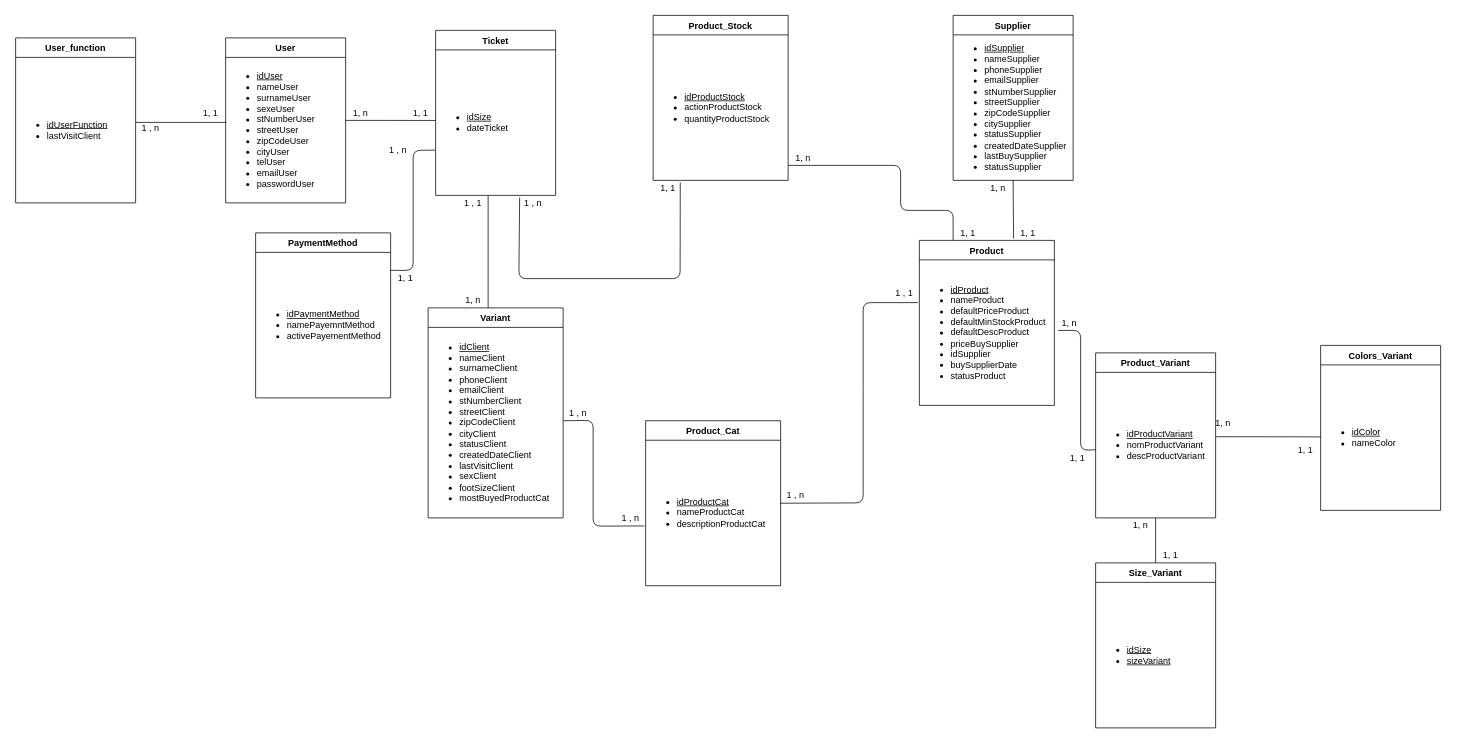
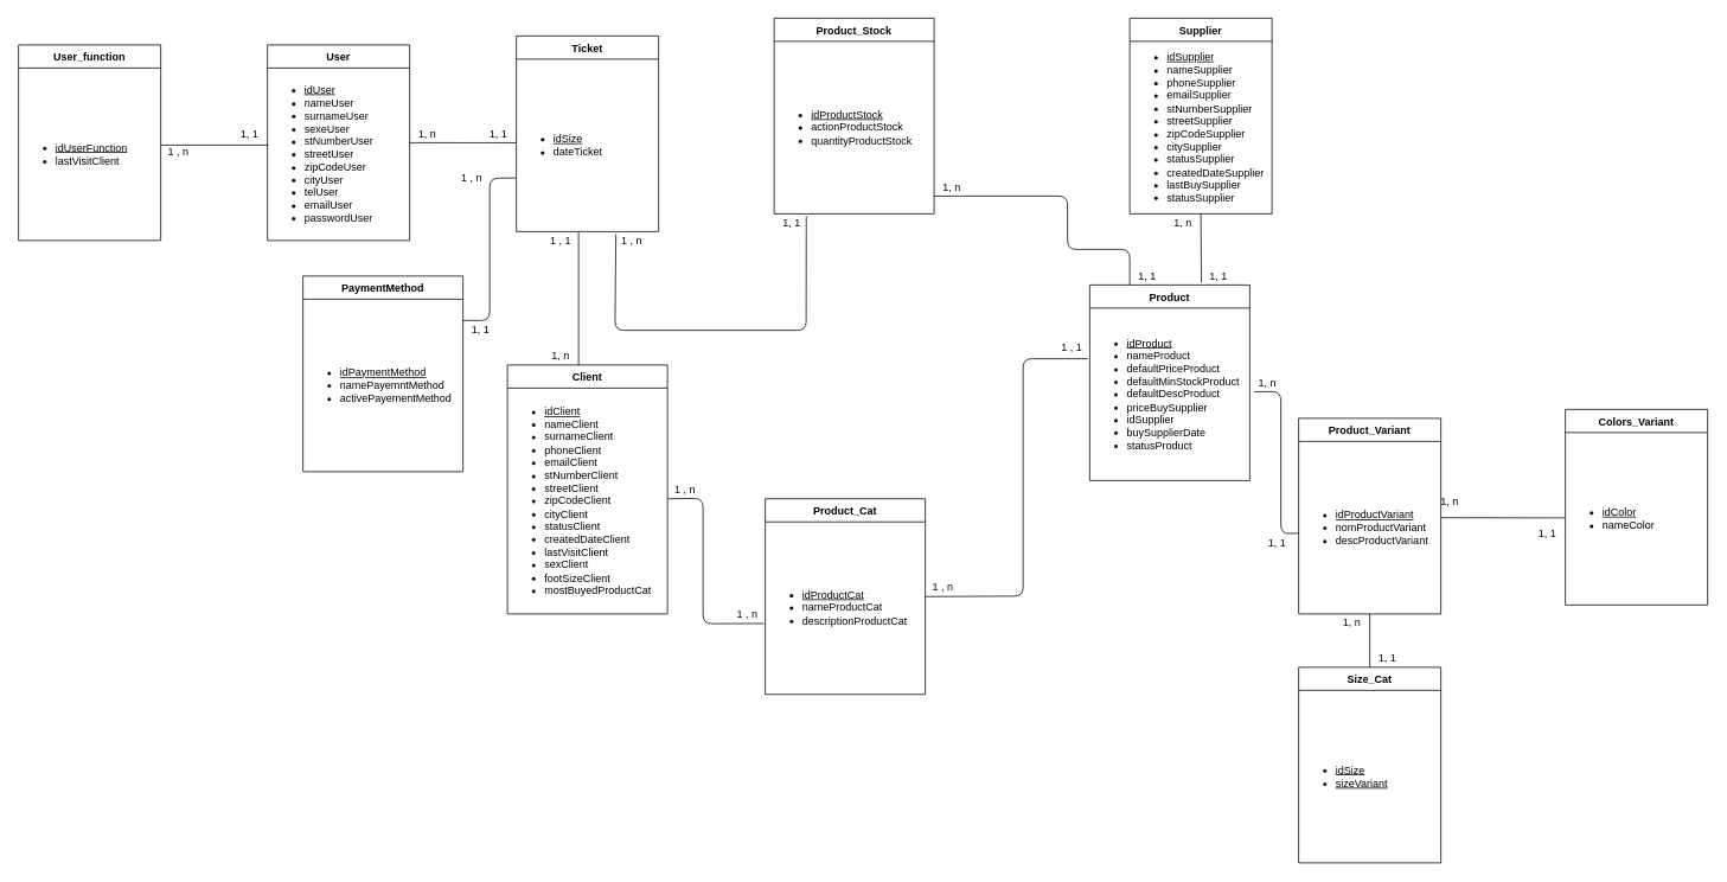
  <mxCell id="0" />
  <mxCell id="1" parent="0" />
- <mxCell id="2" value="Variant" style="swimlane;fontStyle=1;childLayout=stackLayout;horizontal=1;startSize=26;horizontalStack=0;resizeParent=1;resizeLast=0;collapsible=1;marginBottom=0;rounded=0;shadow=0;strokeWidth=1;" parent="1" vertex="1"><mxGeometry x="570" y="410" width="180" height="280" as="geometry"><mxRectangle x="20" y="80" width="160" height="26" as="alternateBounds" /></mxGeometry></mxCell>
+ <mxCell id="2" value="Client" style="swimlane;fontStyle=1;childLayout=stackLayout;horizontal=1;startSize=26;horizontalStack=0;resizeParent=1;resizeLast=0;collapsible=1;marginBottom=0;rounded=0;shadow=0;strokeWidth=1;" parent="1" vertex="1"><mxGeometry x="570" y="410" width="180" height="280" as="geometry"><mxRectangle x="20" y="80" width="160" height="26" as="alternateBounds" /></mxGeometry></mxCell>
  <mxCell id="3" value="&lt;ul&gt;&lt;li&gt;&lt;u&gt;idClient&lt;/u&gt;&lt;/li&gt;&lt;li&gt;nameClient&lt;/li&gt;&lt;li&gt;surnameClient&lt;/li&gt;&lt;li&gt;phoneClient&lt;/li&gt;&lt;li&gt;emailClient&lt;/li&gt;&lt;li&gt;stNumberClient&lt;/li&gt;&lt;li&gt;streetClient&lt;/li&gt;&lt;li&gt;zipCodeClient&lt;/li&gt;&lt;li&gt;cityClient&lt;/li&gt;&lt;li&gt;statusClient&lt;br&gt;&lt;/li&gt;&lt;li&gt;createdDateClient&lt;/li&gt;&lt;li&gt;lastVisitClient&lt;/li&gt;&lt;li&gt;sexClient&lt;/li&gt;&lt;li&gt;footSizeClient&lt;/li&gt;&lt;li&gt;mostBuyedProductCat&lt;/li&gt;&lt;/ul&gt;" style="text;html=1;strokeColor=none;fillColor=none;align=left;verticalAlign=middle;whiteSpace=wrap;rounded=0;" parent="2" vertex="1"><mxGeometry y="26" width="180" height="254" as="geometry" /></mxCell>
  <mxCell id="4" value="Supplier" style="swimlane;fontStyle=1;childLayout=stackLayout;horizontal=1;startSize=26;horizontalStack=0;resizeParent=1;resizeLast=0;collapsible=1;marginBottom=0;rounded=0;shadow=0;strokeWidth=1;" parent="1" vertex="1"><mxGeometry x="1270" y="20" width="160" height="220" as="geometry"><mxRectangle x="20" y="80" width="160" height="26" as="alternateBounds" /></mxGeometry></mxCell>
  <mxCell id="5" value="&lt;ul&gt;&lt;li&gt;&lt;u&gt;idSupplier&lt;/u&gt;&lt;/li&gt;&lt;li&gt;nameSupplier&lt;/li&gt;&lt;li&gt;phoneSupplier&lt;/li&gt;&lt;li&gt;emailSupplier&lt;/li&gt;&lt;li&gt;stNumberSupplier&lt;/li&gt;&lt;li&gt;streetSupplier&lt;/li&gt;&lt;li&gt;zipCodeSupplier&lt;/li&gt;&lt;li&gt;citySupplier&lt;/li&gt;&lt;li&gt;statusSupplier&lt;/li&gt;&lt;li&gt;createdDateSupplier&lt;/li&gt;&lt;li&gt;lastBuySupplier&lt;/li&gt;&lt;li&gt;statusSupplier&lt;/li&gt;&lt;/ul&gt;" style="text;html=1;strokeColor=none;fillColor=none;align=left;verticalAlign=middle;whiteSpace=wrap;rounded=0;" parent="4" vertex="1"><mxGeometry y="26" width="160" height="194" as="geometry" /></mxCell>
  <mxCell id="6" value="Product" style="swimlane;fontStyle=1;childLayout=stackLayout;horizontal=1;startSize=26;horizontalStack=0;resizeParent=1;resizeLast=0;collapsible=1;marginBottom=0;rounded=0;shadow=0;strokeWidth=1;" parent="1" vertex="1"><mxGeometry x="1225" y="320" width="180" height="220" as="geometry"><mxRectangle x="20" y="80" width="160" height="26" as="alternateBounds" /></mxGeometry></mxCell>
  <mxCell id="7" value="&lt;ul&gt;&lt;li&gt;&lt;u&gt;idProduct&lt;/u&gt;&lt;/li&gt;&lt;li&gt;nameProduct&lt;/li&gt;&lt;li&gt;&lt;span&gt;defaultPriceProduct&lt;/span&gt;&lt;br&gt;&lt;/li&gt;&lt;li&gt;defaultMinStockProduct&lt;/li&gt;&lt;li&gt;defaultDescProduct&lt;br&gt;&lt;/li&gt;&lt;li&gt;&lt;span&gt;priceBuySupplier&lt;/span&gt;&lt;br&gt;&lt;/li&gt;&lt;li&gt;idSupplier&lt;/li&gt;&lt;li&gt;buySupplierDate&lt;/li&gt;&lt;li&gt;statusProduct&lt;/li&gt;&lt;/ul&gt;" style="text;html=1;strokeColor=none;fillColor=none;align=left;verticalAlign=middle;whiteSpace=wrap;rounded=0;" parent="6" vertex="1"><mxGeometry y="26" width="180" height="194" as="geometry" /></mxCell>
  <mxCell id="8" value="Product_Cat" style="swimlane;fontStyle=1;childLayout=stackLayout;horizontal=1;startSize=26;horizontalStack=0;resizeParent=1;resizeLast=0;collapsible=1;marginBottom=0;rounded=0;shadow=0;strokeWidth=1;" parent="1" vertex="1"><mxGeometry x="860" y="560.48" width="180" height="220" as="geometry"><mxRectangle x="20" y="80" width="160" height="26" as="alternateBounds" /></mxGeometry></mxCell>
  <mxCell id="9" value="&lt;ul&gt;&lt;li&gt;&lt;u&gt;idProductCat&lt;/u&gt;&lt;/li&gt;&lt;li&gt;nameProductCat&lt;/li&gt;&lt;li&gt;descriptionProductCat&lt;/li&gt;&lt;/ul&gt;" style="text;html=1;strokeColor=none;fillColor=none;align=left;verticalAlign=middle;whiteSpace=wrap;rounded=0;" parent="8" vertex="1"><mxGeometry y="26" width="180" height="194" as="geometry" /></mxCell>
  <mxCell id="10" value="Product_Variant" style="swimlane;fontStyle=1;childLayout=stackLayout;horizontal=1;startSize=26;horizontalStack=0;resizeParent=1;resizeLast=0;collapsible=1;marginBottom=0;rounded=0;shadow=0;strokeWidth=1;" parent="1" vertex="1"><mxGeometry x="1460" y="470" width="160" height="220" as="geometry"><mxRectangle x="20" y="80" width="160" height="26" as="alternateBounds" /></mxGeometry></mxCell>
  <mxCell id="11" value="&lt;ul&gt;&lt;li&gt;&lt;u&gt;idProductVariant&lt;/u&gt;&lt;/li&gt;&lt;li&gt;nomProductVariant&lt;/li&gt;&lt;li&gt;descP&lt;span&gt;roductVariant&lt;/span&gt;&lt;/li&gt;&lt;/ul&gt;" style="text;html=1;strokeColor=none;fillColor=none;align=left;verticalAlign=middle;whiteSpace=wrap;rounded=0;" parent="10" vertex="1"><mxGeometry y="26" width="160" height="194" as="geometry" /></mxCell>
  <mxCell id="12" value="Product_Stock" style="swimlane;fontStyle=1;childLayout=stackLayout;horizontal=1;startSize=26;horizontalStack=0;resizeParent=1;resizeLast=0;collapsible=1;marginBottom=0;rounded=0;shadow=0;strokeWidth=1;" parent="1" vertex="1"><mxGeometry x="870" y="20" width="180" height="220" as="geometry"><mxRectangle x="20" y="80" width="160" height="26" as="alternateBounds" /></mxGeometry></mxCell>
  <mxCell id="13" value="&lt;ul&gt;&lt;li&gt;&lt;u&gt;idProductStock&lt;/u&gt;&lt;/li&gt;&lt;li&gt;actionProductStock&lt;/li&gt;&lt;li&gt;quantityProductStock&lt;/li&gt;&lt;/ul&gt;" style="text;html=1;strokeColor=none;fillColor=none;align=left;verticalAlign=middle;whiteSpace=wrap;rounded=0;" parent="12" vertex="1"><mxGeometry y="26" width="180" height="194" as="geometry" /></mxCell>
  <mxCell id="14" value="1, 1" style="text;html=1;strokeColor=none;fillColor=none;align=center;verticalAlign=middle;whiteSpace=wrap;rounded=0;" parent="1" vertex="1"><mxGeometry x="1350" y="300" width="40" height="20" as="geometry" /></mxCell>
  <mxCell id="15" value="1, n" style="text;html=1;strokeColor=none;fillColor=none;align=center;verticalAlign=middle;whiteSpace=wrap;rounded=0;" parent="1" vertex="1"><mxGeometry x="1310" y="240" width="40" height="20" as="geometry" /></mxCell>
  <mxCell id="16" value="" style="endArrow=none;html=1;exitX=0;exitY=0.532;exitDx=0;exitDy=0;exitPerimeter=0;entryX=1.028;entryY=0.485;entryDx=0;entryDy=0;entryPerimeter=0;" parent="1" source="11" target="7" edge="1"><mxGeometry width="50" height="50" relative="1" as="geometry"><mxPoint x="1150" y="440" as="sourcePoint" /><mxPoint x="1224" y="560" as="targetPoint" /><Array as="points"><mxPoint x="1440" y="600" /><mxPoint x="1440" y="440" /></Array></mxGeometry></mxCell>
  <mxCell id="17" value="1, n" style="text;html=1;strokeColor=none;fillColor=none;align=center;verticalAlign=middle;whiteSpace=wrap;rounded=0;" parent="1" vertex="1"><mxGeometry x="1405" y="420" width="40" height="20" as="geometry" /></mxCell>
  <mxCell id="18" value="1, 1" style="text;html=1;strokeColor=none;fillColor=none;align=center;verticalAlign=middle;whiteSpace=wrap;rounded=0;" parent="1" vertex="1"><mxGeometry x="1416.48" y="600" width="40" height="20" as="geometry" /></mxCell>
  <mxCell id="19" value="" style="endArrow=none;html=1;exitX=0.999;exitY=0.433;exitDx=0;exitDy=0;exitPerimeter=0;" parent="1" source="9" edge="1"><mxGeometry width="50" height="50" relative="1" as="geometry"><mxPoint x="1115" y="420" as="sourcePoint" /><mxPoint x="1223" y="403" as="targetPoint" /><Array as="points"><mxPoint x="1150" y="670" /><mxPoint x="1150" y="530" /><mxPoint x="1150" y="403" /></Array></mxGeometry></mxCell>
  <mxCell id="20" value="" style="endArrow=none;html=1;entryX=0.5;entryY=1;entryDx=0;entryDy=0;exitX=0.698;exitY=-0.011;exitDx=0;exitDy=0;exitPerimeter=0;" parent="1" source="6" target="5" edge="1"><mxGeometry width="50" height="50" relative="1" as="geometry"><mxPoint x="1355" y="320" as="sourcePoint" /><mxPoint x="1405" y="270" as="targetPoint" /></mxGeometry></mxCell>
  <mxCell id="21" value="1 , n" style="text;html=1;strokeColor=none;fillColor=none;align=center;verticalAlign=middle;whiteSpace=wrap;rounded=0;" parent="1" vertex="1"><mxGeometry x="1040" y="650" width="40" height="20" as="geometry" /></mxCell>
  <mxCell id="22" value="1 , 1" style="text;html=1;strokeColor=none;fillColor=none;align=center;verticalAlign=middle;whiteSpace=wrap;rounded=0;" parent="1" vertex="1"><mxGeometry x="1185" y="380" width="40" height="20" as="geometry" /></mxCell>
  <mxCell id="23" value="Colors_Variant" style="swimlane;fontStyle=1;childLayout=stackLayout;horizontal=1;startSize=26;horizontalStack=0;resizeParent=1;resizeLast=0;collapsible=1;marginBottom=0;rounded=0;shadow=0;strokeWidth=1;" parent="1" vertex="1"><mxGeometry x="1760" y="460" width="160" height="220" as="geometry"><mxRectangle x="20" y="80" width="160" height="26" as="alternateBounds" /></mxGeometry></mxCell>
  <mxCell id="24" value="&lt;ul&gt;&lt;li&gt;&lt;u&gt;idColor&lt;/u&gt;&lt;/li&gt;&lt;li&gt;nameColor&lt;/li&gt;&lt;/ul&gt;" style="text;html=1;strokeColor=none;fillColor=none;align=left;verticalAlign=middle;whiteSpace=wrap;rounded=0;" parent="23" vertex="1"><mxGeometry y="26" width="160" height="194" as="geometry" /></mxCell>
  <mxCell id="25" value="" style="endArrow=none;html=1;entryX=1.004;entryY=0.442;entryDx=0;entryDy=0;entryPerimeter=0;" parent="1" target="11" edge="1"><mxGeometry width="50" height="50" relative="1" as="geometry"><mxPoint x="1760" y="582" as="sourcePoint" /><mxPoint x="990" y="663" as="targetPoint" /></mxGeometry></mxCell>
  <mxCell id="26" value="1, 1" style="text;html=1;strokeColor=none;fillColor=none;align=center;verticalAlign=middle;whiteSpace=wrap;rounded=0;" parent="1" vertex="1"><mxGeometry x="1720" y="590" width="40" height="20" as="geometry" /></mxCell>
  <mxCell id="27" value="1, n" style="text;html=1;strokeColor=none;fillColor=none;align=center;verticalAlign=middle;whiteSpace=wrap;rounded=0;" parent="1" vertex="1"><mxGeometry x="1610" y="554" width="40" height="20" as="geometry" /></mxCell>
- <mxCell id="28" value="Size_Variant" style="swimlane;fontStyle=1;childLayout=stackLayout;horizontal=1;startSize=26;horizontalStack=0;resizeParent=1;resizeLast=0;collapsible=1;marginBottom=0;rounded=0;shadow=0;strokeWidth=1;" parent="1" vertex="1"><mxGeometry x="1460" y="750" width="160" height="220" as="geometry"><mxRectangle x="20" y="80" width="160" height="26" as="alternateBounds" /></mxGeometry></mxCell>
+ <mxCell id="28" value="Size_Cat" style="swimlane;fontStyle=1;childLayout=stackLayout;horizontal=1;startSize=26;horizontalStack=0;resizeParent=1;resizeLast=0;collapsible=1;marginBottom=0;rounded=0;shadow=0;strokeWidth=1;" parent="1" vertex="1"><mxGeometry x="1460" y="750" width="160" height="220" as="geometry"><mxRectangle x="20" y="80" width="160" height="26" as="alternateBounds" /></mxGeometry></mxCell>
  <mxCell id="29" value="&lt;ul&gt;&lt;li&gt;&lt;u&gt;idSize&lt;/u&gt;&lt;/li&gt;&lt;li&gt;&lt;u&gt;sizeVariant&lt;/u&gt;&lt;/li&gt;&lt;/ul&gt;" style="text;html=1;strokeColor=none;fillColor=none;align=left;verticalAlign=middle;whiteSpace=wrap;rounded=0;" parent="28" vertex="1"><mxGeometry y="26" width="160" height="194" as="geometry" /></mxCell>
  <mxCell id="30" value="" style="endArrow=none;html=1;exitX=0.5;exitY=0;exitDx=0;exitDy=0;entryX=0.5;entryY=1;entryDx=0;entryDy=0;" parent="1" source="28" target="11" edge="1"><mxGeometry width="50" height="50" relative="1" as="geometry"><mxPoint x="1030" y="810" as="sourcePoint" /><mxPoint x="1080" y="760" as="targetPoint" /></mxGeometry></mxCell>
  <mxCell id="31" value="1, 1" style="text;html=1;strokeColor=none;fillColor=none;align=center;verticalAlign=middle;whiteSpace=wrap;rounded=0;" parent="1" vertex="1"><mxGeometry x="1540" y="730" width="40" height="20" as="geometry" /></mxCell>
  <mxCell id="32" value="1, n" style="text;html=1;strokeColor=none;fillColor=none;align=center;verticalAlign=middle;whiteSpace=wrap;rounded=0;" parent="1" vertex="1"><mxGeometry x="1500" y="690" width="40" height="20" as="geometry" /></mxCell>
  <mxCell id="33" value="User" style="swimlane;fontStyle=1;childLayout=stackLayout;horizontal=1;startSize=26;horizontalStack=0;resizeParent=1;resizeLast=0;collapsible=1;marginBottom=0;rounded=0;shadow=0;strokeWidth=1;" parent="1" vertex="1"><mxGeometry x="300" y="50" width="160" height="220" as="geometry"><mxRectangle x="20" y="80" width="160" height="26" as="alternateBounds" /></mxGeometry></mxCell>
  <mxCell id="34" value="&lt;ul&gt;&lt;li&gt;&lt;u&gt;idUser&lt;/u&gt;&lt;/li&gt;&lt;li&gt;nameUser&lt;/li&gt;&lt;li&gt;surnameUser&lt;/li&gt;&lt;li&gt;sexeUser&lt;/li&gt;&lt;li&gt;stNumberUser&lt;/li&gt;&lt;li&gt;streetUser&lt;/li&gt;&lt;li&gt;zipCodeUser&lt;/li&gt;&lt;li&gt;cityUser&lt;/li&gt;&lt;li&gt;telUser&lt;/li&gt;&lt;li&gt;emailUser&lt;/li&gt;&lt;li&gt;passwordUser&lt;/li&gt;&lt;/ul&gt;" style="text;html=1;strokeColor=none;fillColor=none;align=left;verticalAlign=middle;whiteSpace=wrap;rounded=0;" parent="33" vertex="1"><mxGeometry y="26" width="160" height="194" as="geometry" /></mxCell>
  <mxCell id="35" value="Ticket" style="swimlane;fontStyle=1;childLayout=stackLayout;horizontal=1;startSize=26;horizontalStack=0;resizeParent=1;resizeLast=0;collapsible=1;marginBottom=0;rounded=0;shadow=0;strokeWidth=1;" parent="1" vertex="1"><mxGeometry x="580" y="40" width="160" height="220" as="geometry"><mxRectangle x="20" y="80" width="160" height="26" as="alternateBounds" /></mxGeometry></mxCell>
  <mxCell id="36" value="&lt;ul&gt;&lt;li&gt;&lt;u&gt;idSize&lt;/u&gt;&lt;/li&gt;&lt;li&gt;dateTicket&lt;/li&gt;&lt;/ul&gt;" style="text;html=1;strokeColor=none;fillColor=none;align=left;verticalAlign=middle;whiteSpace=wrap;rounded=0;" parent="35" vertex="1"><mxGeometry y="26" width="160" height="194" as="geometry" /></mxCell>
  <mxCell id="37" value="" style="endArrow=none;html=1;entryX=0.25;entryY=0;entryDx=0;entryDy=0;" parent="1" target="6" edge="1"><mxGeometry width="50" height="50" relative="1" as="geometry"><mxPoint x="1050" y="220" as="sourcePoint" /><mxPoint x="1260" y="300" as="targetPoint" /><Array as="points"><mxPoint x="1200" y="220" /><mxPoint x="1200" y="280" /><mxPoint x="1270" y="280" /></Array></mxGeometry></mxCell>
  <mxCell id="38" value="1, n" style="text;html=1;strokeColor=none;fillColor=none;align=center;verticalAlign=middle;whiteSpace=wrap;rounded=0;" parent="1" vertex="1"><mxGeometry x="1050" y="200" width="40" height="20" as="geometry" /></mxCell>
  <mxCell id="39" value="1, 1" style="text;html=1;strokeColor=none;fillColor=none;align=center;verticalAlign=middle;whiteSpace=wrap;rounded=0;" parent="1" vertex="1"><mxGeometry x="1270" y="300" width="40" height="20" as="geometry" /></mxCell>
  <mxCell id="40" value="" style="endArrow=none;html=1;entryX=0;entryY=0;entryDx=0;entryDy=0;" parent="1" edge="1"><mxGeometry width="50" height="50" relative="1" as="geometry"><mxPoint x="650" y="410" as="sourcePoint" /><mxPoint x="650" y="260" as="targetPoint" /></mxGeometry></mxCell>
  <mxCell id="41" value="1, n" style="text;html=1;strokeColor=none;fillColor=none;align=center;verticalAlign=middle;whiteSpace=wrap;rounded=0;" parent="1" vertex="1"><mxGeometry x="610" y="390" width="40" height="20" as="geometry" /></mxCell>
  <mxCell id="42" value="" style="endArrow=none;html=1;entryX=0;entryY=0.485;entryDx=0;entryDy=0;entryPerimeter=0;" parent="1" target="36" edge="1"><mxGeometry width="50" height="50" relative="1" as="geometry"><mxPoint x="460" y="160" as="sourcePoint" /><mxPoint x="510" y="110" as="targetPoint" /></mxGeometry></mxCell>
  <mxCell id="43" value="1, 1" style="text;html=1;strokeColor=none;fillColor=none;align=center;verticalAlign=middle;whiteSpace=wrap;rounded=0;" parent="1" vertex="1"><mxGeometry x="540" y="140.69" width="40" height="20" as="geometry" /></mxCell>
  <mxCell id="44" value="1, n" style="text;html=1;strokeColor=none;fillColor=none;align=center;verticalAlign=middle;whiteSpace=wrap;rounded=0;" parent="1" vertex="1"><mxGeometry x="460" y="140.69" width="40" height="20" as="geometry" /></mxCell>
  <mxCell id="45" value="" style="endArrow=none;html=1;entryX=-0.008;entryY=0.589;entryDx=0;entryDy=0;entryPerimeter=0;exitX=1.003;exitY=0.49;exitDx=0;exitDy=0;exitPerimeter=0;" parent="1" source="3" target="9" edge="1"><mxGeometry width="50" height="50" relative="1" as="geometry"><mxPoint x="750" y="580" as="sourcePoint" /><mxPoint x="800" y="530" as="targetPoint" /><Array as="points"><mxPoint x="790" y="560" /><mxPoint x="790" y="701" /></Array></mxGeometry></mxCell>
  <mxCell id="46" value="1 , n" style="text;html=1;strokeColor=none;fillColor=none;align=center;verticalAlign=middle;whiteSpace=wrap;rounded=0;" parent="1" vertex="1"><mxGeometry x="690" y="260" width="40" height="20" as="geometry" /></mxCell>
  <mxCell id="47" value="1 , 1" style="text;html=1;strokeColor=none;fillColor=none;align=center;verticalAlign=middle;whiteSpace=wrap;rounded=0;" parent="1" vertex="1"><mxGeometry x="610" y="260" width="40" height="20" as="geometry" /></mxCell>
  <mxCell id="48" value="1 , n" style="text;html=1;strokeColor=none;fillColor=none;align=center;verticalAlign=middle;whiteSpace=wrap;rounded=0;" parent="1" vertex="1"><mxGeometry x="750" y="540" width="40" height="20" as="geometry" /></mxCell>
  <mxCell id="49" value="1 , n" style="text;html=1;strokeColor=none;fillColor=none;align=center;verticalAlign=middle;whiteSpace=wrap;rounded=0;" parent="1" vertex="1"><mxGeometry x="820" y="680" width="40" height="20" as="geometry" /></mxCell>
  <mxCell id="50" value="" style="endArrow=none;html=1;exitX=0.7;exitY=1.015;exitDx=0;exitDy=0;exitPerimeter=0;entryX=0.201;entryY=1.014;entryDx=0;entryDy=0;entryPerimeter=0;" parent="1" source="36" target="13" edge="1"><mxGeometry width="50" height="50" relative="1" as="geometry"><mxPoint x="690" y="331" as="sourcePoint" /><mxPoint x="900" y="371" as="targetPoint" /><Array as="points"><mxPoint x="691" y="371" /><mxPoint x="906" y="371" /></Array></mxGeometry></mxCell>
  <mxCell id="51" value="1, 1" style="text;html=1;strokeColor=none;fillColor=none;align=center;verticalAlign=middle;whiteSpace=wrap;rounded=0;" parent="1" vertex="1"><mxGeometry x="870" y="240" width="40" height="20" as="geometry" /></mxCell>
  <mxCell id="52" value="User_function" style="swimlane;fontStyle=1;childLayout=stackLayout;horizontal=1;startSize=26;horizontalStack=0;resizeParent=1;resizeLast=0;collapsible=1;marginBottom=0;rounded=0;shadow=0;strokeWidth=1;" parent="1" vertex="1"><mxGeometry x="20" y="50" width="160" height="220" as="geometry"><mxRectangle x="20" y="80" width="160" height="26" as="alternateBounds" /></mxGeometry></mxCell>
  <mxCell id="53" value="&lt;ul&gt;&lt;li&gt;&lt;u&gt;idUserFunction&lt;/u&gt;&lt;/li&gt;&lt;li&gt;lastVisitClient&lt;/li&gt;&lt;/ul&gt;" style="text;html=1;strokeColor=none;fillColor=none;align=left;verticalAlign=middle;whiteSpace=wrap;rounded=0;" parent="52" vertex="1"><mxGeometry y="26" width="160" height="194" as="geometry" /></mxCell>
  <mxCell id="54" value="" style="endArrow=none;html=1;entryX=0.006;entryY=0.447;entryDx=0;entryDy=0;entryPerimeter=0;" parent="1" target="34" edge="1"><mxGeometry width="50" height="50" relative="1" as="geometry"><mxPoint x="180" y="162.69" as="sourcePoint" /><mxPoint x="230" y="112.69" as="targetPoint" /></mxGeometry></mxCell>
  <mxCell id="55" value="1 , n" style="text;html=1;strokeColor=none;fillColor=none;align=center;verticalAlign=middle;whiteSpace=wrap;rounded=0;" parent="1" vertex="1"><mxGeometry x="180" y="160.69" width="40" height="20" as="geometry" /></mxCell>
  <mxCell id="56" value="1, 1" style="text;html=1;strokeColor=none;fillColor=none;align=center;verticalAlign=middle;whiteSpace=wrap;rounded=0;" parent="1" vertex="1"><mxGeometry x="260" y="140" width="40" height="20" as="geometry" /></mxCell>
  <mxCell id="57" value="PaymentMethod" style="swimlane;fontStyle=1;childLayout=stackLayout;horizontal=1;startSize=26;horizontalStack=0;resizeParent=1;resizeLast=0;collapsible=1;marginBottom=0;rounded=0;shadow=0;strokeWidth=1;" parent="1" vertex="1"><mxGeometry x="340" y="310" width="180" height="220" as="geometry"><mxRectangle x="20" y="80" width="160" height="26" as="alternateBounds" /></mxGeometry></mxCell>
  <mxCell id="58" value="&lt;ul&gt;&lt;li&gt;&lt;u&gt;idPaymentMethod&lt;/u&gt;&lt;/li&gt;&lt;li&gt;namePayemntMethod&lt;/li&gt;&lt;li&gt;activePayementMethod&lt;/li&gt;&lt;/ul&gt;" style="text;html=1;strokeColor=none;fillColor=none;align=left;verticalAlign=middle;whiteSpace=wrap;rounded=0;" parent="57" vertex="1"><mxGeometry y="26" width="180" height="194" as="geometry" /></mxCell>
  <mxCell id="59" value="" style="endArrow=none;html=1;entryX=-0.004;entryY=0.689;entryDx=0;entryDy=0;entryPerimeter=0;" parent="1" target="36" edge="1"><mxGeometry width="50" height="50" relative="1" as="geometry"><mxPoint x="520" y="360" as="sourcePoint" /><mxPoint x="570" y="230" as="targetPoint" /><Array as="points"><mxPoint x="550" y="360" /><mxPoint x="550" y="200" /></Array></mxGeometry></mxCell>
  <mxCell id="60" value="1 , n" style="text;html=1;strokeColor=none;fillColor=none;align=center;verticalAlign=middle;whiteSpace=wrap;rounded=0;" parent="1" vertex="1"><mxGeometry x="510" y="190" width="40" height="20" as="geometry" /></mxCell>
  <mxCell id="61" value="1, 1" style="text;html=1;strokeColor=none;fillColor=none;align=center;verticalAlign=middle;whiteSpace=wrap;rounded=0;" parent="1" vertex="1"><mxGeometry x="520" y="360" width="40" height="20" as="geometry" /></mxCell>
